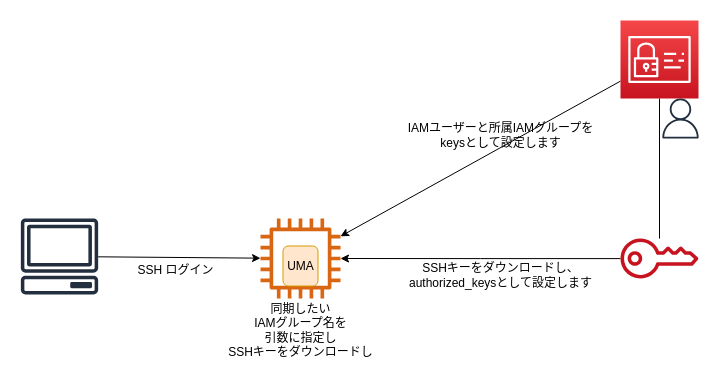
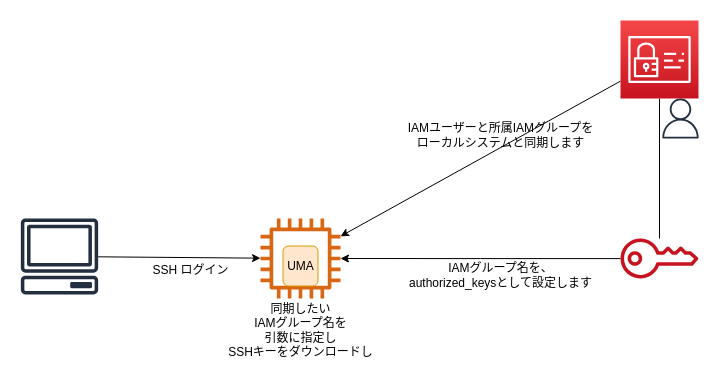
  <mxCell id="0" />
  <mxCell id="1" parent="0" />
  <mxCell id="2" style="edgeStyle=none;rounded=0;orthogonalLoop=1;jettySize=auto;html=1;" edge="1" parent="1" source="3" target="9"><mxGeometry relative="1" as="geometry" /></mxCell>
  <mxCell id="3" value="" style="outlineConnect=0;fontColor=#232F3E;gradientColor=none;fillColor=#232F3E;strokeColor=none;dashed=0;verticalLabelPosition=bottom;verticalAlign=top;align=center;html=1;fontSize=12;fontStyle=0;aspect=fixed;pointerEvents=1;shape=mxgraph.aws4.client;" vertex="1" parent="1"><mxGeometry x="20" y="218" width="78" height="76" as="geometry" /></mxCell>
  <mxCell id="4" style="edgeStyle=orthogonalEdgeStyle;rounded=0;orthogonalLoop=1;jettySize=auto;html=1;" edge="1" parent="1" source="5" target="9"><mxGeometry relative="1" as="geometry" /></mxCell>
  <mxCell id="5" value="" style="outlineConnect=0;fontColor=#232F3E;gradientColor=none;fillColor=#C7131F;strokeColor=none;dashed=0;verticalLabelPosition=bottom;verticalAlign=top;align=center;html=1;fontSize=12;fontStyle=0;aspect=fixed;pointerEvents=1;shape=mxgraph.aws4.addon;" vertex="1" parent="1"><mxGeometry x="620" y="238" width="78" height="40" as="geometry" /></mxCell>
  <mxCell id="6" style="edgeStyle=orthogonalEdgeStyle;rounded=0;orthogonalLoop=1;jettySize=auto;html=1;endArrow=none;endFill=0;" edge="1" parent="1" source="8" target="5"><mxGeometry relative="1" as="geometry" /></mxCell>
  <mxCell id="7" style="rounded=0;orthogonalLoop=1;jettySize=auto;html=1;" edge="1" parent="1" source="8" target="9"><mxGeometry relative="1" as="geometry" /></mxCell>
  <mxCell id="8" value="" style="points=[[0,0,0],[0.25,0,0],[0.5,0,0],[0.75,0,0],[1,0,0],[0,1,0],[0.25,1,0],[0.5,1,0],[0.75,1,0],[1,1,0],[0,0.25,0],[0,0.5,0],[0,0.75,0],[1,0.25,0],[1,0.5,0],[1,0.75,0]];outlineConnect=0;fontColor=#232F3E;gradientColor=#F54749;gradientDirection=north;fillColor=#C7131F;strokeColor=#ffffff;dashed=0;verticalLabelPosition=bottom;verticalAlign=top;align=center;html=1;fontSize=12;fontStyle=0;aspect=fixed;shape=mxgraph.aws4.resourceIcon;resIcon=mxgraph.aws4.identity_and_access_management;" vertex="1" parent="1"><mxGeometry x="620" y="20" width="78" height="78" as="geometry" /></mxCell>
  <mxCell id="9" value="" style="outlineConnect=0;fontColor=#232F3E;gradientColor=none;fillColor=#D86613;strokeColor=none;dashed=0;verticalLabelPosition=bottom;verticalAlign=top;align=center;html=1;fontSize=12;fontStyle=0;aspect=fixed;pointerEvents=1;shape=mxgraph.aws4.instance2;" vertex="1" parent="1"><mxGeometry x="260" y="218" width="80" height="80" as="geometry" /></mxCell>
  <mxCell id="10" value="UMA" style="whiteSpace=wrap;html=1;fillColor=#ffe6cc;strokeColor=#d79b00;rounded=1;glass=0;" vertex="1" parent="1"><mxGeometry x="282.5" y="245.5" width="35" height="40" as="geometry" /></mxCell>
  <mxCell id="11" value="" style="outlineConnect=0;fontColor=#232F3E;gradientColor=none;fillColor=#232F3E;strokeColor=none;dashed=0;verticalLabelPosition=bottom;verticalAlign=top;align=center;html=1;fontSize=12;fontStyle=0;aspect=fixed;pointerEvents=1;shape=mxgraph.aws4.user;" vertex="1" parent="1"><mxGeometry x="660" y="98" width="40" height="40" as="geometry" /></mxCell>
- <mxCell id="12" value="IAMユーザーと所属IAMグループを&lt;br&gt;keysとして設定します" style="text;html=1;align=center;verticalAlign=middle;resizable=0;points=[];autosize=1;" vertex="1" parent="1"><mxGeometry x="400" y="120" width="200" height="30" as="geometry" /></mxCell>
- <mxCell id="13" value="SSHキーをダウンロードし、&lt;br&gt;authorized_keysとして設定します" style="text;html=1;align=center;verticalAlign=middle;resizable=0;points=[];autosize=1;" vertex="1" parent="1"><mxGeometry x="400" y="260" width="200" height="30" as="geometry" /></mxCell>
+ <mxCell id="12" value="IAMユーザーと所属IAMグループを&lt;br&gt;ローカルシステムと同期します" style="text;html=1;align=center;verticalAlign=middle;resizable=0;points=[];autosize=1;" vertex="1" parent="1"><mxGeometry x="400" y="120" width="200" height="30" as="geometry" /></mxCell>
+ <mxCell id="13" value="IAMグループ名を、&lt;br&gt;authorized_keysとして設定します" style="text;html=1;align=center;verticalAlign=middle;resizable=0;points=[];autosize=1;" vertex="1" parent="1"><mxGeometry x="400" y="260" width="200" height="30" as="geometry" /></mxCell>
  <mxCell id="14" value="同期したい&lt;br&gt;IAMグループ名を&lt;br&gt;引数に指定し&lt;br&gt;SSHキーをダウンロードし" style="text;html=1;align=center;verticalAlign=middle;resizable=0;points=[];autosize=1;" vertex="1" parent="1"><mxGeometry x="245" y="300" width="110" height="60" as="geometry" /></mxCell>
- <mxCell id="15" value="SSH ログイン" style="text;html=1;align=center;verticalAlign=middle;resizable=0;points=[];autosize=1;" vertex="1" parent="1"><mxGeometry x="130" y="260" width="90" height="20" as="geometry" /></mxCell>
+ <mxCell id="15" value="SSH ログイン" style="text;html=1;align=center;verticalAlign=middle;resizable=0;points=[];autosize=1;" vertex="1" parent="1"><mxGeometry x="145" y="260" width="90" height="20" as="geometry" /></mxCell>
